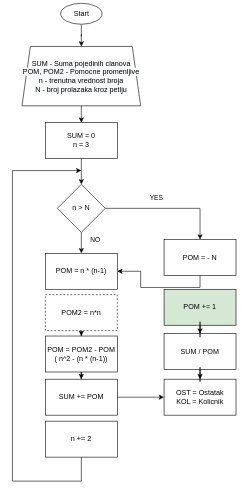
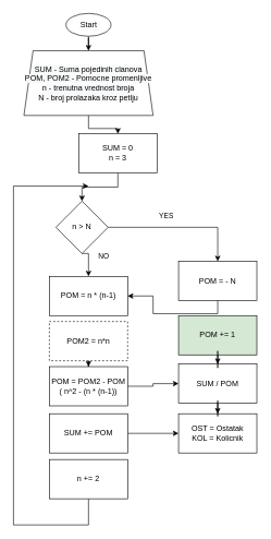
  <mxCell id="0" />
  <mxCell id="1" parent="0" />
  <mxCell id="2" value="" style="edgeStyle=orthogonalEdgeStyle;rounded=0;orthogonalLoop=1;jettySize=auto;html=1;" parent="1" source="3" target="5" edge="1"><mxGeometry relative="1" as="geometry" /></mxCell>
- <mxCell id="3" value="Start" style="ellipse;whiteSpace=wrap;html=1;" parent="1" vertex="1"><mxGeometry x="100.5" y="5" width="69" height="35" as="geometry" /></mxCell>
+ <mxCell id="3" value="Start" style="ellipse;whiteSpace=wrap;html=1;" parent="1" vertex="1"><mxGeometry x="100.5" y="20" width="69" height="35" as="geometry" /></mxCell>
  <mxCell id="4" style="edgeStyle=orthogonalEdgeStyle;rounded=0;orthogonalLoop=1;jettySize=auto;html=1;exitX=0.5;exitY=1;exitDx=0;exitDy=0;entryX=0.5;entryY=0;entryDx=0;entryDy=0;" parent="1" source="5" target="10" edge="1"><mxGeometry relative="1" as="geometry" /></mxCell>
  <mxCell id="5" value="&lt;span style=&quot;background-color: rgb(248 , 249 , 250)&quot;&gt;SUM - Suma pojedinih clanova&lt;br&gt;POM, POM2 - Pomocne promenljive&lt;br&gt;n - trenutna vrednost broja&lt;br&gt;N - broj prolazaka kroz petlju&lt;br&gt;&lt;/span&gt;" style="shape=trapezoid;perimeter=trapezoidPerimeter;whiteSpace=wrap;html=1;fixedSize=1;rotation=0;size=14;" parent="1" vertex="1"><mxGeometry x="36" y="77" width="198" height="99" as="geometry" /></mxCell>
  <mxCell id="6" value="NO" style="edgeStyle=orthogonalEdgeStyle;rounded=0;orthogonalLoop=1;jettySize=auto;html=1;exitX=0.5;exitY=1;exitDx=0;exitDy=0;entryX=0.5;entryY=0;entryDx=0;entryDy=0;" parent="1" source="8" target="11" edge="1"><mxGeometry x="-0.314" y="23" relative="1" as="geometry"><mxPoint as="offset" /></mxGeometry></mxCell>
  <mxCell id="7" value="YES" style="edgeStyle=orthogonalEdgeStyle;rounded=0;orthogonalLoop=1;jettySize=auto;html=1;exitX=1;exitY=0.5;exitDx=0;exitDy=0;entryX=0.5;entryY=0;entryDx=0;entryDy=0;" parent="1" source="8" target="20" edge="1"><mxGeometry x="-0.19" y="17" relative="1" as="geometry"><mxPoint x="365" y="399" as="targetPoint" /><mxPoint as="offset" /></mxGeometry></mxCell>
- <mxCell id="8" value="n &amp;gt; N" style="rhombus;whiteSpace=wrap;html=1;" parent="1" vertex="1"><mxGeometry x="95" y="307" width="80" height="80" as="geometry" /></mxCell>
+ <mxCell id="8" value="n &amp;gt; N" style="rhombus;whiteSpace=wrap;html=1;" parent="1" vertex="1"><mxGeometry x="85" y="307" width="80" height="80" as="geometry" /></mxCell>
  <mxCell id="9" style="edgeStyle=orthogonalEdgeStyle;rounded=0;orthogonalLoop=1;jettySize=auto;html=1;exitX=0.5;exitY=1;exitDx=0;exitDy=0;entryX=0.5;entryY=0;entryDx=0;entryDy=0;" parent="1" source="10" target="8" edge="1"><mxGeometry relative="1" as="geometry" /></mxCell>
- <mxCell id="10" value="SUM = 0&lt;br&gt;n = 3" style="rounded=0;whiteSpace=wrap;html=1;" parent="1" vertex="1"><mxGeometry x="75" y="204" width="120" height="60" as="geometry" /></mxCell>
+ <mxCell id="10" value="SUM = 0&lt;br&gt;n = 3" style="rounded=0;whiteSpace=wrap;html=1;" parent="1" vertex="1"><mxGeometry x="120" y="204" width="120" height="60" as="geometry" /></mxCell>
  <mxCell id="11" value="POM = n * (n-1)" style="rounded=0;whiteSpace=wrap;html=1;" parent="1" vertex="1"><mxGeometry x="75" y="422" width="120" height="60" as="geometry" /></mxCell>
  <mxCell id="12" value="" style="edgeStyle=orthogonalEdgeStyle;rounded=0;orthogonalLoop=1;jettySize=auto;html=1;" parent="1" source="13" target="15" edge="1"><mxGeometry relative="1" as="geometry" /></mxCell>
  <mxCell id="13" value="POM2 = n*n" style="rounded=0;whiteSpace=wrap;html=1;dashed=1;" parent="1" vertex="1"><mxGeometry x="75" y="491" width="120" height="60" as="geometry" /></mxCell>
- <mxCell id="14" value="" style="edgeStyle=orthogonalEdgeStyle;rounded=0;orthogonalLoop=1;jettySize=auto;html=1;" parent="1" source="15" target="18" edge="1"><mxGeometry relative="1" as="geometry" /></mxCell>
+ <mxCell id="14" value="" style="edgeStyle=orthogonalEdgeStyle;rounded=0;orthogonalLoop=1;jettySize=auto;html=1;" parent="1" source="15" target="23" edge="1"><mxGeometry relative="1" as="geometry" /></mxCell>
  <mxCell id="15" value="POM = POM2 - POM&lt;br&gt;( n^2 - (n * (n-1))" style="whiteSpace=wrap;html=1;rounded=0;" parent="1" vertex="1"><mxGeometry x="75" y="560" width="120" height="60" as="geometry" /></mxCell>
  <mxCell id="16" style="edgeStyle=orthogonalEdgeStyle;rounded=0;orthogonalLoop=1;jettySize=auto;html=1;exitX=0.5;exitY=1;exitDx=0;exitDy=0;" parent="1" source="27" edge="1"><mxGeometry relative="1" as="geometry"><mxPoint x="135" y="284" as="targetPoint" /><Array as="points"><mxPoint x="135" y="802" /><mxPoint x="20" y="802" /><mxPoint x="20" y="284" /></Array><mxPoint x="20" y="848" as="sourcePoint" /></mxGeometry></mxCell>
  <mxCell id="17" value="" style="edgeStyle=orthogonalEdgeStyle;rounded=0;orthogonalLoop=1;jettySize=auto;html=1;" edge="1" parent="1" source="18" target="25"><mxGeometry relative="1" as="geometry" /></mxCell>
  <mxCell id="18" value="SUM += POM" style="whiteSpace=wrap;html=1;rounded=0;" parent="1" vertex="1"><mxGeometry x="75" y="632" width="120" height="60" as="geometry" /></mxCell>
  <mxCell id="19" value="" style="group;fillColor=none;strokeColor=none;" parent="1" vertex="1" connectable="0"><mxGeometry x="273" y="399" width="120" height="363" as="geometry" /></mxCell>
  <mxCell id="20" value="POM = - N" style="rounded=0;whiteSpace=wrap;html=1;" parent="19" vertex="1"><mxGeometry width="120" height="60" as="geometry" /></mxCell>
  <mxCell id="21" value="POM += 1" style="rounded=0;whiteSpace=wrap;html=1;fillColor=#d5e8d4;" parent="19" vertex="1"><mxGeometry y="83" width="120" height="60" as="geometry" /></mxCell>
  <mxCell id="22" style="edgeStyle=orthogonalEdgeStyle;rounded=0;orthogonalLoop=1;jettySize=auto;html=1;exitX=0.5;exitY=1;exitDx=0;exitDy=0;" parent="19" source="20" target="11" edge="1"><mxGeometry relative="1" as="geometry"><mxPoint x="60" y="92" as="targetPoint" /></mxGeometry></mxCell>
  <mxCell id="23" value="SUM / POM" style="whiteSpace=wrap;html=1;rounded=0;" parent="19" vertex="1"><mxGeometry y="157" width="120" height="60" as="geometry" /></mxCell>
  <mxCell id="24" value="" style="edgeStyle=orthogonalEdgeStyle;rounded=0;orthogonalLoop=1;jettySize=auto;html=1;" parent="19" source="21" target="23" edge="1"><mxGeometry relative="1" as="geometry" /></mxCell>
  <mxCell id="25" value="OST = Ostatak&lt;br&gt;KOL = Kolicnik" style="whiteSpace=wrap;html=1;rounded=0;" parent="19" vertex="1"><mxGeometry y="233" width="120" height="60" as="geometry" /></mxCell>
  <mxCell id="26" value="" style="edgeStyle=orthogonalEdgeStyle;rounded=0;orthogonalLoop=1;jettySize=auto;html=1;" parent="19" source="23" target="25" edge="1"><mxGeometry relative="1" as="geometry" /></mxCell>
  <mxCell id="27" value="n += 2" style="whiteSpace=wrap;html=1;rounded=0;" vertex="1" parent="1"><mxGeometry x="75" y="702" width="120" height="60" as="geometry" /></mxCell>
